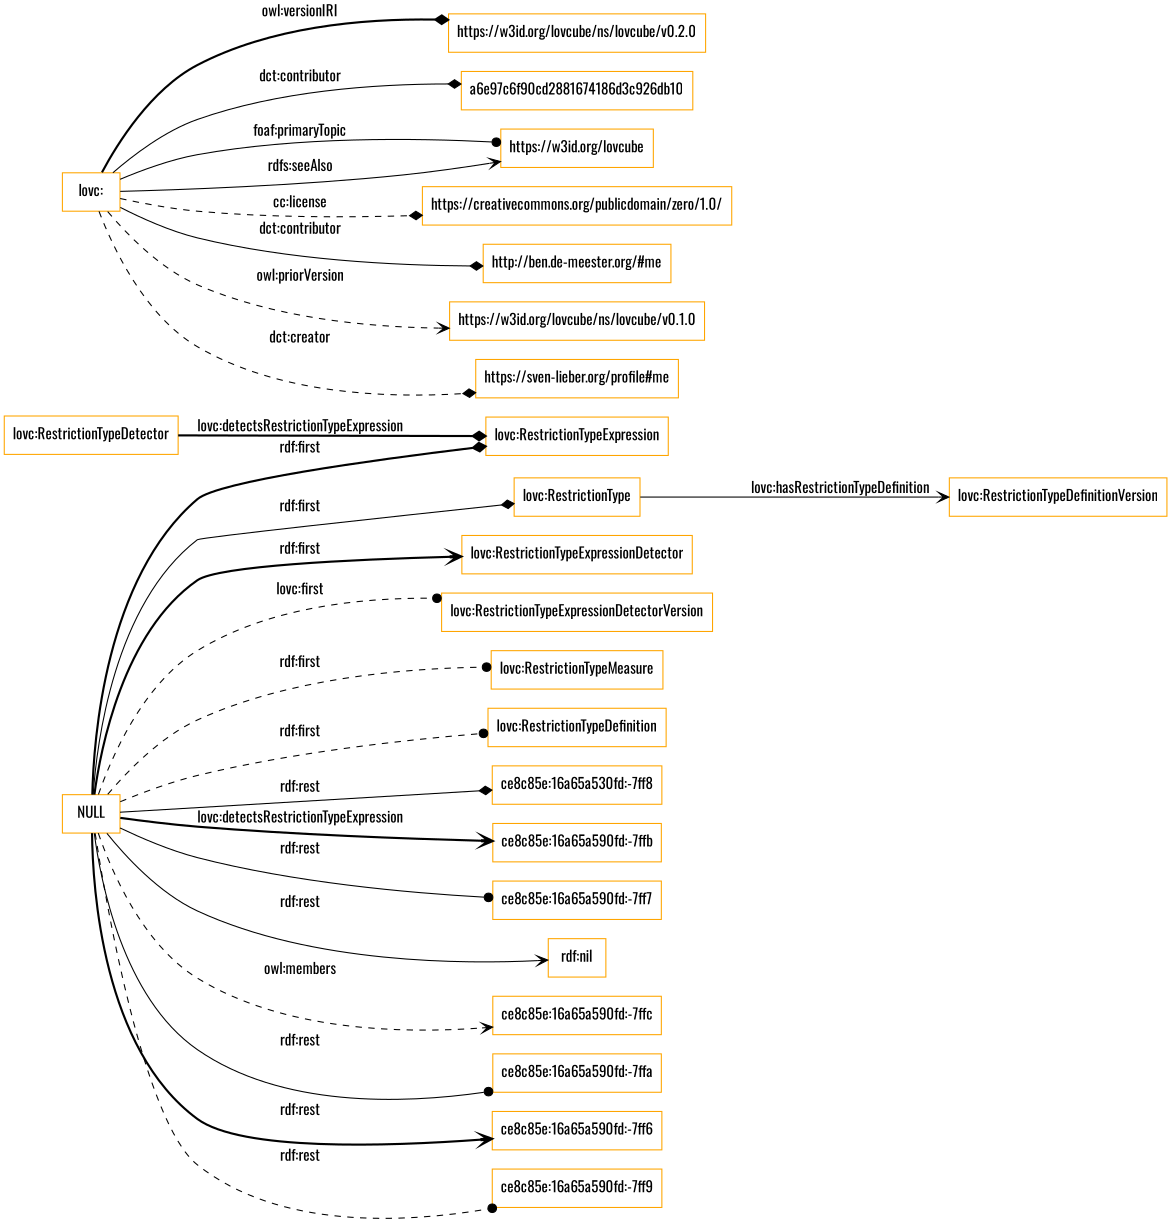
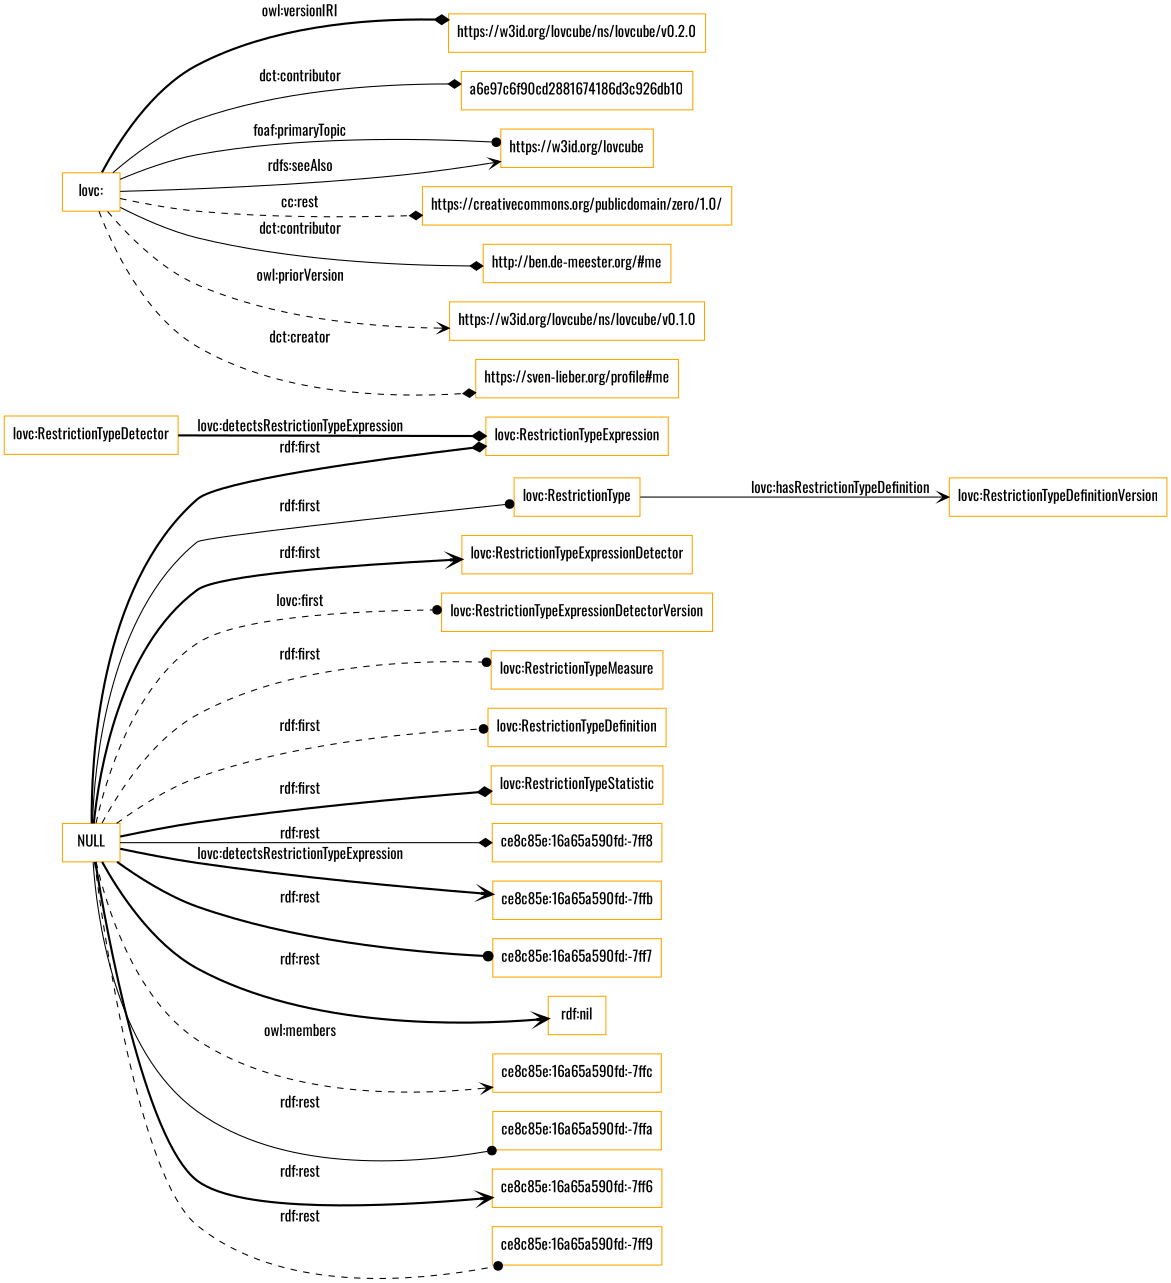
  digraph {
    fontname=Oswald
    rankdir=LR
    node [color=orange fontname=Oswald shape=rectangle]
    edge [arrowhead=diamond fontname=Oswald style=solid]
    "lovc:RestrictionTypeDetector"
    "lovc:RestrictionTypeExpression"
    "lovc:RestrictionType"
    "lovc:RestrictionTypeDefinitionVersion"
    NULL
    "lovc:RestrictionTypeExpressionDetector"
    "lovc:RestrictionTypeExpressionDetectorVersion"
    "lovc:RestrictionTypeMeasure"
    "lovc:RestrictionTypeDefinition"
-   "ce8c85e:16a65a590fd:-7ff8" [label="ce8c85e:16a65a530fd:-7ff8"]
+   "lovc:RestrictionTypeStatistic"
+   "ce8c85e:16a65a590fd:-7ff8"
    "ce8c85e:16a65a590fd:-7ffb"
    "ce8c85e:16a65a590fd:-7ff7"
    "rdf:nil"
    "ce8c85e:16a65a590fd:-7ffc"
    "ce8c85e:16a65a590fd:-7ffa"
    "ce8c85e:16a65a590fd:-7ff6"
    "ce8c85e:16a65a590fd:-7ff9"
    "lovc:"
    "https://w3id.org/lovcube/ns/lovcube/v0.2.0"
    a6e97c6f90cd2881674186d3c926db10
    "https://w3id.org/lovcube"
    "https://creativecommons.org/publicdomain/zero/1.0/"
    "http://ben.de-meester.org/#me"
    "https://w3id.org/lovcube/ns/lovcube/v0.1.0"
    "https://sven-lieber.org/profile#me"
    "lovc:RestrictionTypeDetector" -> "lovc:RestrictionTypeExpression" [label="lovc:detectsRestrictionTypeExpression" style=bold]
    "lovc:RestrictionType" -> "lovc:RestrictionTypeDefinitionVersion" [arrowhead=vee label="lovc:hasRestrictionTypeDefinition"]
    NULL -> "lovc:RestrictionTypeExpression" [label="rdf:first" style=bold]
-   NULL -> "lovc:RestrictionType" [label="rdf:first"]
+   NULL -> "lovc:RestrictionType" [arrowhead=dot label="rdf:first"]
    NULL -> "lovc:RestrictionTypeExpressionDetector" [arrowhead=vee label="rdf:first" style=bold]
    NULL -> "lovc:RestrictionTypeExpressionDetectorVersion" [arrowhead=dot label="lovc:first" style=dashed]
    NULL -> "lovc:RestrictionTypeMeasure" [arrowhead=dot label="rdf:first" style=dashed]
    NULL -> "lovc:RestrictionTypeDefinition" [arrowhead=dot label="rdf:first" style=dashed]
+   NULL -> "lovc:RestrictionTypeStatistic" [label="rdf:first" style=bold]
    NULL -> "ce8c85e:16a65a590fd:-7ff8" [label="rdf:rest"]
    NULL -> "ce8c85e:16a65a590fd:-7ffb" [arrowhead=vee label="lovc:detectsRestrictionTypeExpression" style=bold]
-   NULL -> "ce8c85e:16a65a590fd:-7ff7" [arrowhead=dot label="rdf:rest"]
-   NULL -> "rdf:nil" [arrowhead=vee label="rdf:rest"]
+   NULL -> "ce8c85e:16a65a590fd:-7ff7" [arrowhead=dot label="rdf:rest" style=bold]
+   NULL -> "rdf:nil" [arrowhead=vee label="rdf:rest" style=bold]
    NULL -> "ce8c85e:16a65a590fd:-7ffc" [arrowhead=vee label="owl:members" style=dashed]
    NULL -> "ce8c85e:16a65a590fd:-7ffa" [arrowhead=dot label="rdf:rest"]
    NULL -> "ce8c85e:16a65a590fd:-7ff6" [arrowhead=vee label="rdf:rest" style=bold]
    NULL -> "ce8c85e:16a65a590fd:-7ff9" [arrowhead=dot label="rdf:rest" style=dashed]
    "lovc:" -> "https://w3id.org/lovcube/ns/lovcube/v0.2.0" [label="owl:versionIRI" style=bold]
    "lovc:" -> a6e97c6f90cd2881674186d3c926db10 [label="dct:contributor"]
    "lovc:" -> "https://w3id.org/lovcube" [arrowhead=dot label="foaf:primaryTopic"]
    "lovc:" -> "https://w3id.org/lovcube" [arrowhead=vee label="rdfs:seeAlso"]
-   "lovc:" -> "https://creativecommons.org/publicdomain/zero/1.0/" [label="cc:license" style=dashed]
+   "lovc:" -> "https://creativecommons.org/publicdomain/zero/1.0/" [label="cc:rest" style=dashed]
    "lovc:" -> "http://ben.de-meester.org/#me" [label="dct:contributor"]
    "lovc:" -> "https://w3id.org/lovcube/ns/lovcube/v0.1.0" [arrowhead=vee label="owl:priorVersion" style=dashed]
    "lovc:" -> "https://sven-lieber.org/profile#me" [label="dct:creator" style=dashed]
  }
